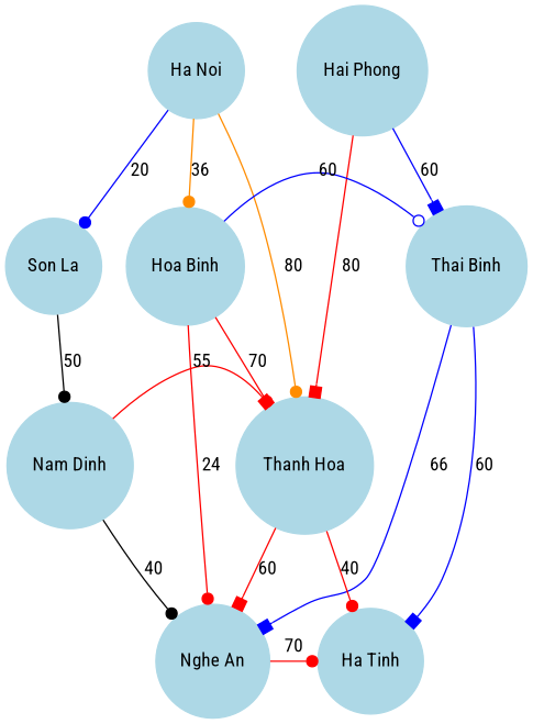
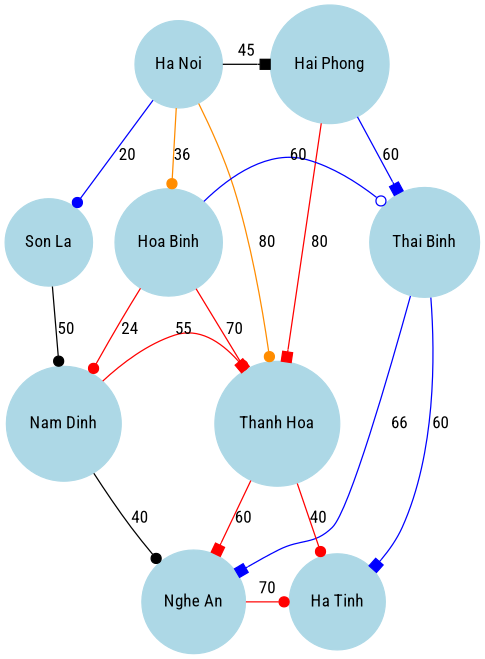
  digraph {
    fontname="Roboto Condensed"
    node [color=lightblue fontname="Roboto Condensed" shape=circle style=filled]
    edge [arrowhead=dot color=red fontname="Roboto Condensed"]
    "Ha Noi"
    "Hai Phong"
    "Son La"
    "Hoa Binh"
    "Thai Binh"
    "Thanh Hoa"
    "Nam Dinh"
    "Nghe An"
    "Ha Tinh"
    subgraph sub_1 {
      rank=same
      "Ha Noi"
      "Hai Phong"
    }
    subgraph sub_2 {
      rank=same
      "Son La"
      "Hoa Binh"
      "Thai Binh"
    }
    subgraph sub_3 {
      rank=same
      "Thanh Hoa"
      "Nam Dinh"
    }
    subgraph sub_4 {
      rank=same
      "Nghe An"
      "Ha Tinh"
    }
+   "Ha Noi" -> "Hai Phong" [arrowhead=box color=black label=45]
    "Ha Noi" -> "Son La" [color=blue label=20]
    "Ha Noi" -> "Hoa Binh" [color=darkorange label=36]
    "Ha Noi" -> "Thanh Hoa" [color=darkorange label=80]
    "Hai Phong" -> "Thai Binh" [arrowhead=box color=blue label=60]
    "Hai Phong" -> "Thanh Hoa" [arrowhead=box label=80]
    "Son La" -> "Nam Dinh" [color=black label=50]
    "Hoa Binh" -> "Thai Binh" [arrowhead=odot color=blue label=60]
    "Hoa Binh" -> "Thanh Hoa" [arrowhead=odot label=70]
-   "Hoa Binh" -> "Nghe An" [label=24]
+   "Hoa Binh" -> "Nam Dinh" [label=24]
    "Thai Binh" -> "Nghe An" [arrowhead=box color=blue label=66]
    "Thai Binh" -> "Ha Tinh" [arrowhead=box color=blue label=60]
    "Thanh Hoa" -> "Nghe An" [arrowhead=box label=60]
    "Thanh Hoa" -> "Ha Tinh" [label=40]
    "Nam Dinh" -> "Thanh Hoa" [arrowhead=box label=55]
    "Nam Dinh" -> "Nghe An" [color=black label=40]
    "Nghe An" -> "Ha Tinh" [label=70]
  }
